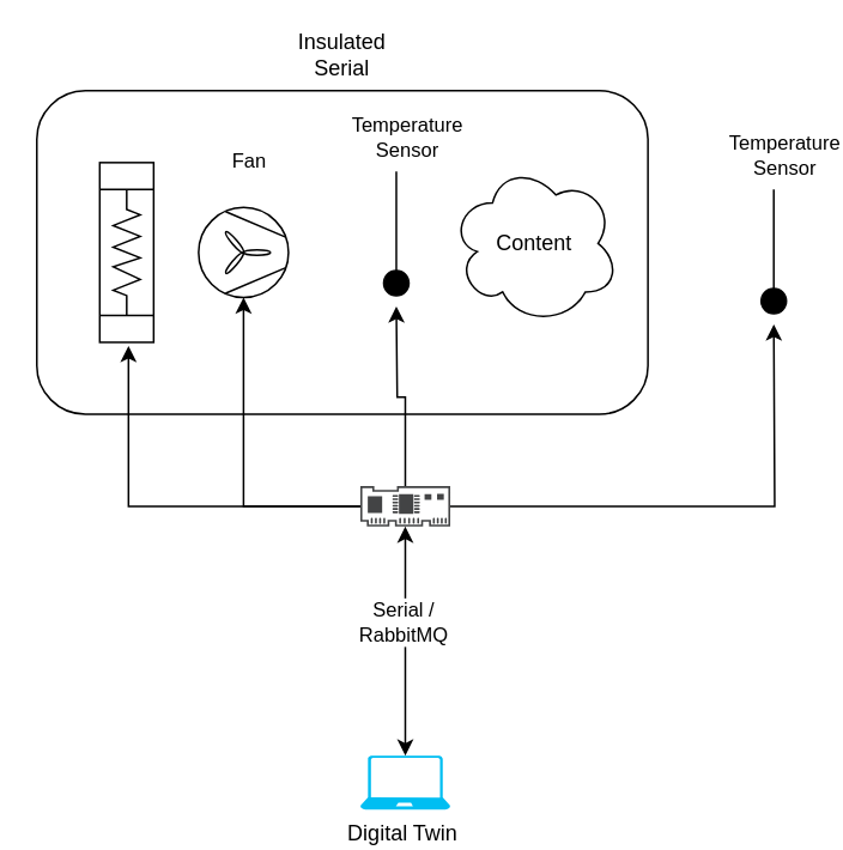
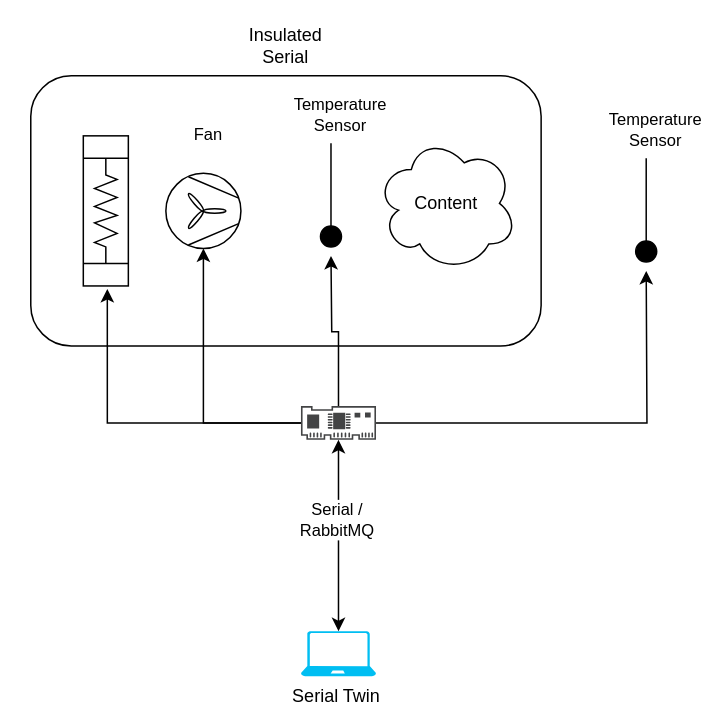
  <mxCell id="0" />
  <mxCell id="1" parent="0" />
  <mxCell id="2" value="" style="rounded=1;whiteSpace=wrap;html=1;" vertex="1" parent="1"><mxGeometry x="20" y="50" width="340" height="180" as="geometry" /></mxCell>
  <mxCell id="3" value="" style="endArrow=none;html=1;startArrow=circle;startFill=1;" edge="1" parent="1"><mxGeometry width="50" height="50" relative="1" as="geometry"><mxPoint x="220" y="165" as="sourcePoint" /><mxPoint x="220" y="95" as="targetPoint" /></mxGeometry></mxCell>
  <mxCell id="4" value="Temperature &lt;br&gt;Sensor" style="edgeLabel;html=1;align=center;verticalAlign=middle;resizable=0;points=[];" vertex="1" connectable="0" parent="3"><mxGeometry x="0.514" y="2" relative="1" as="geometry"><mxPoint x="7.5" y="-37" as="offset" /></mxGeometry></mxCell>
  <mxCell id="5" value="" style="verticalLabelPosition=bottom;outlineConnect=0;align=center;dashed=0;html=1;verticalAlign=top;shape=mxgraph.pid2misc.fan;fanType=common" vertex="1" parent="1"><mxGeometry x="110" y="115" width="50" height="50" as="geometry" /></mxCell>
  <mxCell id="6" value="" style="shape=mxgraph.pid.heat_exchangers.heat_exchanger_(coil_tubes);html=1;align=center;verticalLabelPosition=bottom;verticalAlign=top;dashed=0;rotation=90;" vertex="1" parent="1"><mxGeometry x="20" y="125" width="100" height="30" as="geometry" /></mxCell>
  <mxCell id="7" value="Content" style="ellipse;shape=cloud;whiteSpace=wrap;html=1;" vertex="1" parent="1"><mxGeometry x="250" y="90" width="94" height="90" as="geometry" /></mxCell>
  <mxCell id="8" style="edgeStyle=orthogonalEdgeStyle;rounded=0;orthogonalLoop=1;jettySize=auto;html=1;entryX=1.02;entryY=0.467;entryDx=0;entryDy=0;entryPerimeter=0;" edge="1" parent="1" source="12" target="6"><mxGeometry relative="1" as="geometry" /></mxCell>
  <mxCell id="9" style="edgeStyle=orthogonalEdgeStyle;rounded=0;orthogonalLoop=1;jettySize=auto;html=1;" edge="1" parent="1" source="12" target="5"><mxGeometry relative="1" as="geometry" /></mxCell>
  <mxCell id="10" style="edgeStyle=orthogonalEdgeStyle;rounded=0;orthogonalLoop=1;jettySize=auto;html=1;" edge="1" parent="1" source="12"><mxGeometry relative="1" as="geometry"><mxPoint x="220" y="170" as="targetPoint" /></mxGeometry></mxCell>
  <mxCell id="11" style="edgeStyle=orthogonalEdgeStyle;rounded=0;orthogonalLoop=1;jettySize=auto;html=1;startArrow=none;startFill=0;" edge="1" parent="1" source="12"><mxGeometry relative="1" as="geometry"><mxPoint x="430" y="180" as="targetPoint" /></mxGeometry></mxCell>
  <mxCell id="12" value="" style="pointerEvents=1;shadow=0;dashed=0;html=1;strokeColor=none;fillColor=#434445;aspect=fixed;labelPosition=center;verticalLabelPosition=bottom;verticalAlign=top;align=center;outlineConnect=0;shape=mxgraph.vvd.scsi_controller;" vertex="1" parent="1"><mxGeometry x="200" y="270" width="50" height="22.5" as="geometry" /></mxCell>
  <mxCell id="13" value="Fan" style="edgeLabel;html=1;align=center;verticalAlign=middle;resizable=0;points=[];" vertex="1" connectable="0" parent="1"><mxGeometry x="130" y="125" as="geometry"><mxPoint x="7.5" y="-37" as="offset" /></mxGeometry></mxCell>
  <mxCell id="14" value="" style="endArrow=none;html=1;startArrow=circle;startFill=1;" edge="1" parent="1"><mxGeometry width="50" height="50" relative="1" as="geometry"><mxPoint x="430" y="175" as="sourcePoint" /><mxPoint x="430" y="105" as="targetPoint" /></mxGeometry></mxCell>
  <mxCell id="15" value="Temperature &lt;br&gt;Sensor" style="edgeLabel;html=1;align=center;verticalAlign=middle;resizable=0;points=[];" vertex="1" connectable="0" parent="14"><mxGeometry x="0.514" y="2" relative="1" as="geometry"><mxPoint x="7.5" y="-37" as="offset" /></mxGeometry></mxCell>
  <mxCell id="16" value="Insulated Serial" style="text;html=1;strokeColor=none;fillColor=none;align=center;verticalAlign=middle;whiteSpace=wrap;rounded=0;" vertex="1" parent="1"><mxGeometry x="170" y="20" width="40" height="20" as="geometry" /></mxCell>
- <mxCell id="17" value="Digital Twin&amp;nbsp;" style="verticalLabelPosition=bottom;html=1;verticalAlign=top;align=center;strokeColor=none;fillColor=#00BEF2;shape=mxgraph.azure.laptop;pointerEvents=1;" vertex="1" parent="1"><mxGeometry x="200" y="420" width="50" height="30" as="geometry" /></mxCell>
+ <mxCell id="17" value="Serial Twin&amp;nbsp;" style="verticalLabelPosition=bottom;html=1;verticalAlign=top;align=center;strokeColor=none;fillColor=#00BEF2;shape=mxgraph.azure.laptop;pointerEvents=1;" vertex="1" parent="1"><mxGeometry x="200" y="420" width="50" height="30" as="geometry" /></mxCell>
  <mxCell id="18" value="" style="endArrow=classic;startArrow=classic;html=1;exitX=0.5;exitY=0;exitDx=0;exitDy=0;exitPerimeter=0;" edge="1" parent="1" source="17" target="12"><mxGeometry width="50" height="50" relative="1" as="geometry"><mxPoint x="170" y="390" as="sourcePoint" /><mxPoint x="220" y="340" as="targetPoint" /></mxGeometry></mxCell>
  <mxCell id="19" value="Serial /&lt;br&gt;RabbitMQ" style="edgeLabel;html=1;align=center;verticalAlign=middle;resizable=0;points=[];" vertex="1" connectable="0" parent="18"><mxGeometry x="0.176" y="2" relative="1" as="geometry"><mxPoint as="offset" /></mxGeometry></mxCell>
